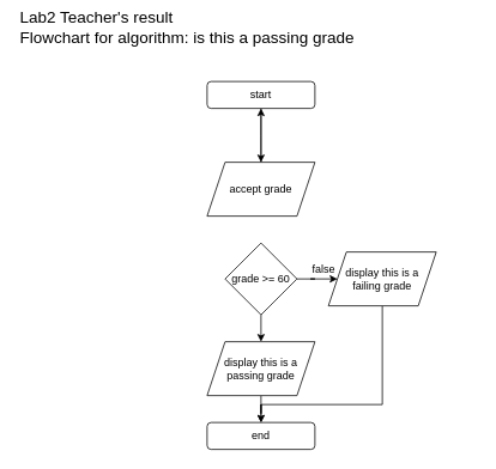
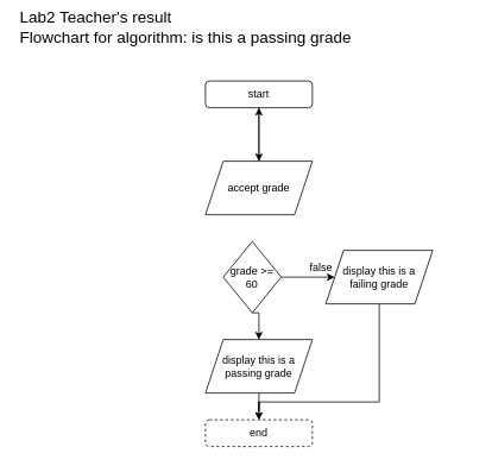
  <mxCell id="0" />
  <mxCell id="1" parent="0" />
  <mxCell id="2" style="edgeStyle=orthogonalEdgeStyle;rounded=0;orthogonalLoop=1;jettySize=auto;html=1;entryX=0.5;entryY=0;entryDx=0;entryDy=0;" edge="1" parent="1" source="3"><mxGeometry relative="1" as="geometry"><mxPoint x="290" y="180" as="targetPoint" /></mxGeometry></mxCell>
  <mxCell id="3" value="start" style="rounded=1;whiteSpace=wrap;html=1;" vertex="1" parent="1"><mxGeometry x="230" y="90" width="120" height="30" as="geometry" /></mxCell>
  <mxCell id="4" value="" style="edgeStyle=orthogonalEdgeStyle;rounded=0;orthogonalLoop=1;jettySize=auto;html=1;" edge="1" parent="1" source="10" target="5"><mxGeometry relative="1" as="geometry"><mxPoint x="275" y="595.02" as="sourcePoint" /></mxGeometry></mxCell>
- <mxCell id="5" value="end" style="rounded=1;whiteSpace=wrap;html=1;" vertex="1" parent="1"><mxGeometry x="230" y="470" width="120" height="30" as="geometry" /></mxCell>
+ <mxCell id="5" value="end" style="rounded=1;whiteSpace=wrap;html=1;dashed=1;" vertex="1" parent="1"><mxGeometry x="230" y="470" width="120" height="30" as="geometry" /></mxCell>
  <mxCell id="6" value="&lt;div&gt;&lt;font style=&quot;font-size: 18px&quot;&gt;Lab2 Teacher's result&lt;br&gt;Flowchart for algorithm: is this a passing grade&lt;/font&gt;&lt;/div&gt;" style="text;html=1;strokeColor=none;fillColor=none;align=left;verticalAlign=middle;whiteSpace=wrap;rounded=0;" vertex="1" parent="1"><mxGeometry x="20" y="20" width="510" height="20" as="geometry" /></mxCell>
  <mxCell id="7" style="edgeStyle=orthogonalEdgeStyle;rounded=0;orthogonalLoop=1;jettySize=auto;html=1;" edge="1" parent="1" source="8" target="3"><mxGeometry relative="1" as="geometry"><mxPoint x="290" y="260" as="targetPoint" /></mxGeometry></mxCell>
  <mxCell id="8" value="accept grade" style="shape=parallelogram;perimeter=parallelogramPerimeter;whiteSpace=wrap;html=1;fixedSize=1;" vertex="1" parent="1"><mxGeometry x="230" y="180" width="120" height="60" as="geometry" /></mxCell>
  <mxCell id="9" style="edgeStyle=orthogonalEdgeStyle;rounded=0;orthogonalLoop=1;jettySize=auto;html=1;entryX=0.5;entryY=0;entryDx=0;entryDy=0;exitX=0.5;exitY=1;exitDx=0;exitDy=0;" edge="1" parent="1" source="12" target="10"><mxGeometry relative="1" as="geometry"><mxPoint x="290" y="470" as="sourcePoint" /></mxGeometry></mxCell>
  <mxCell id="10" value="display this is a passing grade" style="shape=parallelogram;perimeter=parallelogramPerimeter;whiteSpace=wrap;html=1;fixedSize=1;" vertex="1" parent="1"><mxGeometry x="230" y="380" width="120" height="60" as="geometry" /></mxCell>
  <mxCell id="11" value="" style="edgeStyle=orthogonalEdgeStyle;rounded=0;orthogonalLoop=1;jettySize=auto;html=1;" edge="1" parent="1" source="12" target="14"><mxGeometry relative="1" as="geometry" /></mxCell>
- <mxCell id="12" value="grade &amp;gt;= 60" style="rhombus;whiteSpace=wrap;html=1;" vertex="1" parent="1"><mxGeometry x="250" y="270" width="80" height="80" as="geometry" /></mxCell>
+ <mxCell id="12" value="grade &amp;gt;= 60" style="rhombus;whiteSpace=wrap;html=1;" vertex="1" parent="1"><mxGeometry x="250" y="270" width="65" height="80" as="geometry" /></mxCell>
  <mxCell id="13" style="edgeStyle=orthogonalEdgeStyle;rounded=0;orthogonalLoop=1;jettySize=auto;html=1;entryX=0.5;entryY=0;entryDx=0;entryDy=0;endArrow=open;" edge="1" parent="1" source="14" target="5"><mxGeometry relative="1" as="geometry"><Array as="points"><mxPoint x="425" y="450" /><mxPoint x="290" y="450" /></Array></mxGeometry></mxCell>
  <mxCell id="14" value="display this is a &lt;br&gt;failing grade" style="shape=parallelogram;perimeter=parallelogramPerimeter;whiteSpace=wrap;html=1;fixedSize=1;" vertex="1" parent="1"><mxGeometry x="365" y="280" width="120" height="60" as="geometry" /></mxCell>
  <mxCell id="15" value="false" style="text;html=1;strokeColor=none;fillColor=none;align=center;verticalAlign=middle;whiteSpace=wrap;rounded=0;" vertex="1" parent="1"><mxGeometry x="340" y="290" width="40" height="20" as="geometry" /></mxCell>
